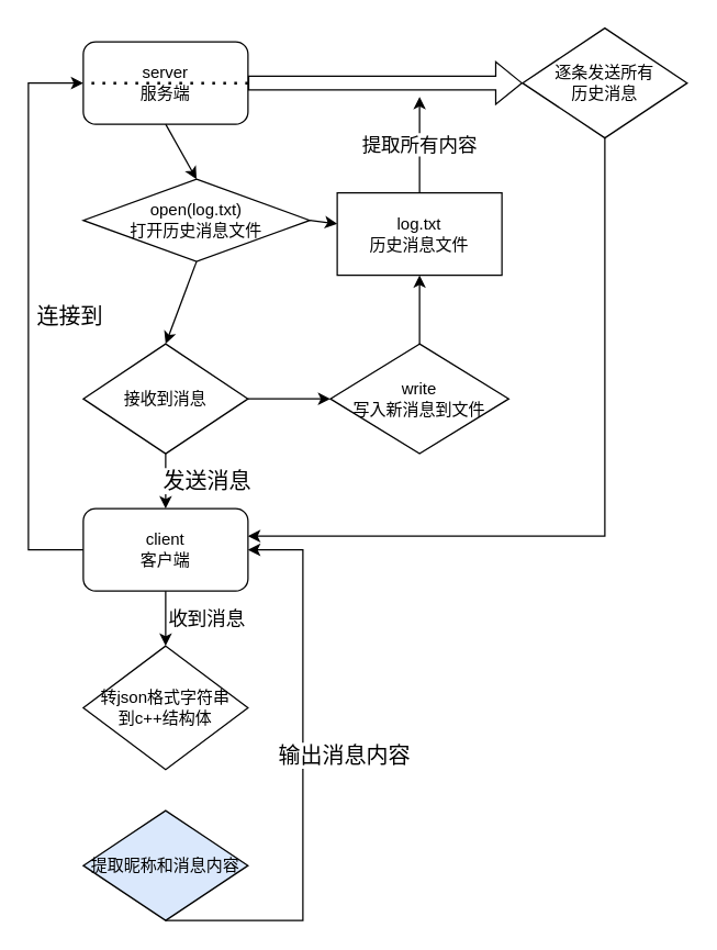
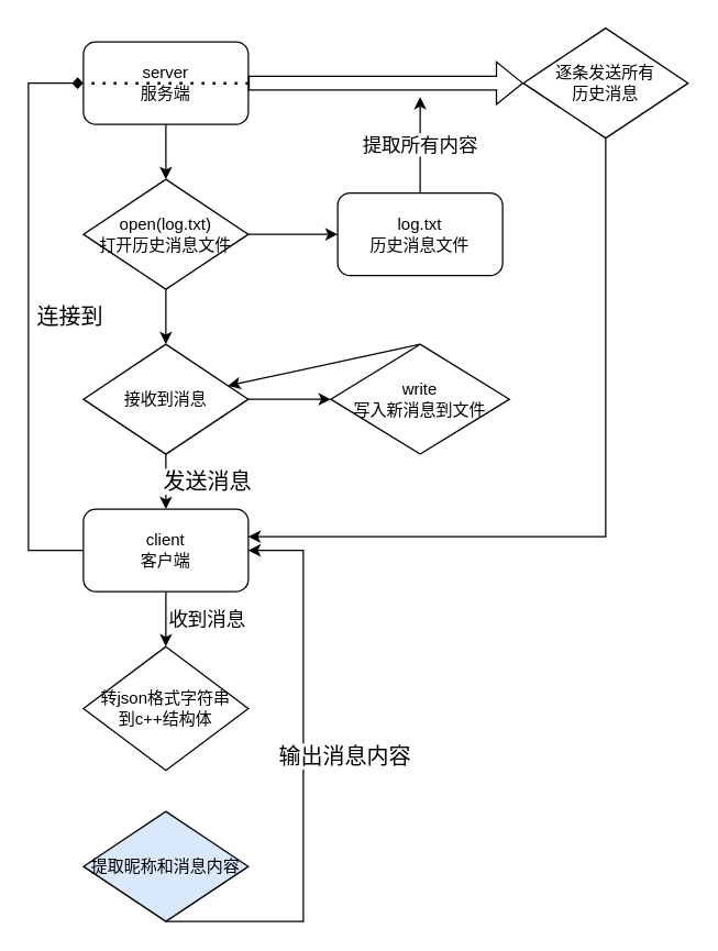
  <mxCell id="0" />
  <mxCell id="1" parent="0" />
  <mxCell id="2" value="server&lt;br&gt;服务端" style="rounded=1;whiteSpace=wrap;html=1;" vertex="1" parent="1"><mxGeometry x="60" y="30" width="120" height="60" as="geometry" /></mxCell>
- <mxCell id="3" value="open(log.txt)&lt;br&gt;打开历史消息文件" style="rhombus;whiteSpace=wrap;html=1;" vertex="1" parent="1"><mxGeometry x="60" y="130" width="165" height="60" as="geometry" /></mxCell>
+ <mxCell id="3" value="open(log.txt)&lt;br&gt;打开历史消息文件" style="rhombus;whiteSpace=wrap;html=1;" vertex="1" parent="1"><mxGeometry x="60" y="130" width="120" height="80" as="geometry" /></mxCell>
  <mxCell id="4" value="" style="endArrow=classic;html=1;rounded=0;exitX=0.5;exitY=1;exitDx=0;exitDy=0;entryX=0.5;entryY=0;entryDx=0;entryDy=0;" edge="1" parent="1" source="2" target="3"><mxGeometry width="50" height="50" relative="1" as="geometry"><mxPoint x="370" y="320" as="sourcePoint" /><mxPoint x="420" y="270" as="targetPoint" /></mxGeometry></mxCell>
  <mxCell id="5" value="" style="endArrow=classic;html=1;rounded=0;exitX=0.5;exitY=1;exitDx=0;exitDy=0;" edge="1" parent="1" source="3"><mxGeometry width="50" height="50" relative="1" as="geometry"><mxPoint x="370" y="310" as="sourcePoint" /><mxPoint x="120" y="250" as="targetPoint" /></mxGeometry></mxCell>
  <mxCell id="6" value="接收到消息" style="rhombus;whiteSpace=wrap;html=1;" vertex="1" parent="1"><mxGeometry x="60" y="250" width="120" height="80" as="geometry" /></mxCell>
  <mxCell id="7" value="" style="endArrow=classic;html=1;rounded=0;" edge="1" parent="1"><mxGeometry width="50" height="50" relative="1" as="geometry"><mxPoint x="180" y="290" as="sourcePoint" /><mxPoint x="240" y="290" as="targetPoint" /></mxGeometry></mxCell>
  <mxCell id="8" value="write&lt;br&gt;写入新消息到文件" style="rhombus;whiteSpace=wrap;html=1;" vertex="1" parent="1"><mxGeometry x="240" y="250" width="130" height="80" as="geometry" /></mxCell>
  <mxCell id="9" value="转json格式字符串&lt;br&gt;到c++结构体" style="rhombus;whiteSpace=wrap;html=1;" vertex="1" parent="1"><mxGeometry x="60" y="470" width="120" height="90" as="geometry" /></mxCell>
  <mxCell id="10" value="&lt;font style=&quot;font-size: 16px;&quot;&gt;发送消息&lt;/font&gt;" style="endArrow=classic;html=1;rounded=0;exitX=0.5;exitY=1;exitDx=0;exitDy=0;" edge="1" parent="1" source="6"><mxGeometry y="30" width="50" height="50" relative="1" as="geometry"><mxPoint x="370" y="310" as="sourcePoint" /><mxPoint x="120" y="370" as="targetPoint" /><mxPoint as="offset" /></mxGeometry></mxCell>
  <mxCell id="11" value="client&lt;br&gt;客户端" style="rounded=1;whiteSpace=wrap;html=1;" vertex="1" parent="1"><mxGeometry x="60" y="370" width="120" height="60" as="geometry" /></mxCell>
  <mxCell id="12" value="提取昵称和消息内容" style="rhombus;whiteSpace=wrap;html=1;fillColor=#dae8fc;" vertex="1" parent="1"><mxGeometry x="60" y="590" width="120" height="80" as="geometry" /></mxCell>
  <mxCell id="13" value="&lt;font style=&quot;font-size: 14px;&quot;&gt;收到消息&lt;/font&gt;" style="endArrow=classic;html=1;rounded=0;exitX=0.5;exitY=1;exitDx=0;exitDy=0;" edge="1" parent="1" source="11"><mxGeometry y="30" width="50" height="50" relative="1" as="geometry"><mxPoint x="370" y="490" as="sourcePoint" /><mxPoint x="120" y="470" as="targetPoint" /><mxPoint as="offset" /></mxGeometry></mxCell>
  <mxCell id="14" value="&lt;font style=&quot;font-size: 16px;&quot;&gt;输出消息内容&lt;/font&gt;" style="endArrow=classic;html=1;rounded=0;exitX=0.5;exitY=1;exitDx=0;exitDy=0;entryX=1;entryY=0.5;entryDx=0;entryDy=0;" edge="1" parent="1" source="12" target="11"><mxGeometry x="0.073" y="-30" width="50" height="50" relative="1" as="geometry"><mxPoint x="370" y="490" as="sourcePoint" /><mxPoint x="220" y="390" as="targetPoint" /><Array as="points"><mxPoint x="220" y="670" /><mxPoint x="220" y="400" /></Array><mxPoint as="offset" /></mxGeometry></mxCell>
- <mxCell id="15" value="log.txt&lt;br&gt;历史消息文件" style="whiteSpace=wrap;html=1;rounded=0;" vertex="1" parent="1"><mxGeometry x="245" y="140" width="120" height="60" as="geometry" /></mxCell>
- <mxCell id="16" value="" style="endArrow=classic;html=1;rounded=0;exitX=0.5;exitY=0;exitDx=0;exitDy=0;entryX=0.5;entryY=1;entryDx=0;entryDy=0;" edge="1" parent="1" source="8" target="15"><mxGeometry width="50" height="50" relative="1" as="geometry"><mxPoint x="370" y="270" as="sourcePoint" /><mxPoint x="300" y="190" as="targetPoint" /></mxGeometry></mxCell>
+ <mxCell id="15" value="log.txt&lt;br&gt;历史消息文件" style="rounded=1;whiteSpace=wrap;html=1;" vertex="1" parent="1"><mxGeometry x="245" y="140" width="120" height="60" as="geometry" /></mxCell>
+ <mxCell id="16" value="" style="endArrow=classic;html=1;rounded=0;exitX=0.5;exitY=0;exitDx=0;exitDy=0;" edge="1" parent="1" source="8" target="6"><mxGeometry width="50" height="50" relative="1" as="geometry"><mxPoint x="370" y="270" as="sourcePoint" /><mxPoint x="300" y="190" as="targetPoint" /></mxGeometry></mxCell>
  <mxCell id="17" value="" style="endArrow=classic;html=1;rounded=0;exitX=1;exitY=0.5;exitDx=0;exitDy=0;" edge="1" parent="1" source="3" target="15"><mxGeometry width="50" height="50" relative="1" as="geometry"><mxPoint x="370" y="270" as="sourcePoint" /><mxPoint x="420" y="220" as="targetPoint" /></mxGeometry></mxCell>
- <mxCell id="18" value="&lt;font style=&quot;font-size: 16px;&quot;&gt;连接到&lt;/font&gt;" style="endArrow=classic;html=1;rounded=0;exitX=0;exitY=0.5;exitDx=0;exitDy=0;entryX=0;entryY=0.5;entryDx=0;entryDy=0;" edge="1" parent="1" source="11" target="2"><mxGeometry y="-30" width="50" height="50" relative="1" as="geometry"><mxPoint x="30" y="400" as="sourcePoint" /><mxPoint x="80" y="350" as="targetPoint" /><Array as="points"><mxPoint x="20" y="400" /><mxPoint x="20" y="60" /></Array><mxPoint as="offset" /></mxGeometry></mxCell>
+ <mxCell id="18" value="&lt;font style=&quot;font-size: 16px;&quot;&gt;连接到&lt;/font&gt;" style="endArrow=diamond;html=1;rounded=0;exitX=0;exitY=0.5;exitDx=0;exitDy=0;entryX=0;entryY=0.5;entryDx=0;entryDy=0;" edge="1" parent="1" source="11" target="2"><mxGeometry y="-30" width="50" height="50" relative="1" as="geometry"><mxPoint x="30" y="400" as="sourcePoint" /><mxPoint x="80" y="350" as="targetPoint" /><Array as="points"><mxPoint x="20" y="400" /><mxPoint x="20" y="60" /></Array><mxPoint as="offset" /></mxGeometry></mxCell>
  <mxCell id="19" value="" style="shape=flexArrow;endArrow=classic;html=1;rounded=0;exitX=1;exitY=0.5;exitDx=0;exitDy=0;entryX=0;entryY=0.5;entryDx=0;entryDy=0;" edge="1" parent="1" source="2" target="22"><mxGeometry width="50" height="50" relative="1" as="geometry"><mxPoint x="200" y="80" as="sourcePoint" /><mxPoint x="400" y="60" as="targetPoint" /></mxGeometry></mxCell>
  <mxCell id="20" value="" style="endArrow=none;dashed=1;html=1;dashPattern=1 3;strokeWidth=2;rounded=0;entryX=0;entryY=0.5;entryDx=0;entryDy=0;" edge="1" parent="1" target="2"><mxGeometry width="50" height="50" relative="1" as="geometry"><mxPoint x="180" y="60" as="sourcePoint" /><mxPoint x="420" y="220" as="targetPoint" /></mxGeometry></mxCell>
  <mxCell id="21" value="&lt;font style=&quot;font-size: 14px;&quot;&gt;提取所有内容&lt;/font&gt;" style="endArrow=classic;html=1;rounded=0;exitX=0.5;exitY=0;exitDx=0;exitDy=0;" edge="1" parent="1" source="15"><mxGeometry width="50" height="50" relative="1" as="geometry"><mxPoint x="370" y="270" as="sourcePoint" /><mxPoint x="305" y="70" as="targetPoint" /></mxGeometry></mxCell>
  <mxCell id="22" value="逐条发送所有&lt;br&gt;历史消息" style="rhombus;whiteSpace=wrap;html=1;" vertex="1" parent="1"><mxGeometry x="380" y="20" width="120" height="80" as="geometry" /></mxCell>
  <mxCell id="23" value="" style="endArrow=classic;html=1;rounded=0;exitX=0.5;exitY=1;exitDx=0;exitDy=0;" edge="1" parent="1" source="22"><mxGeometry width="50" height="50" relative="1" as="geometry"><mxPoint x="370" y="360" as="sourcePoint" /><mxPoint x="180" y="390" as="targetPoint" /><Array as="points"><mxPoint x="440" y="390" /></Array></mxGeometry></mxCell>
